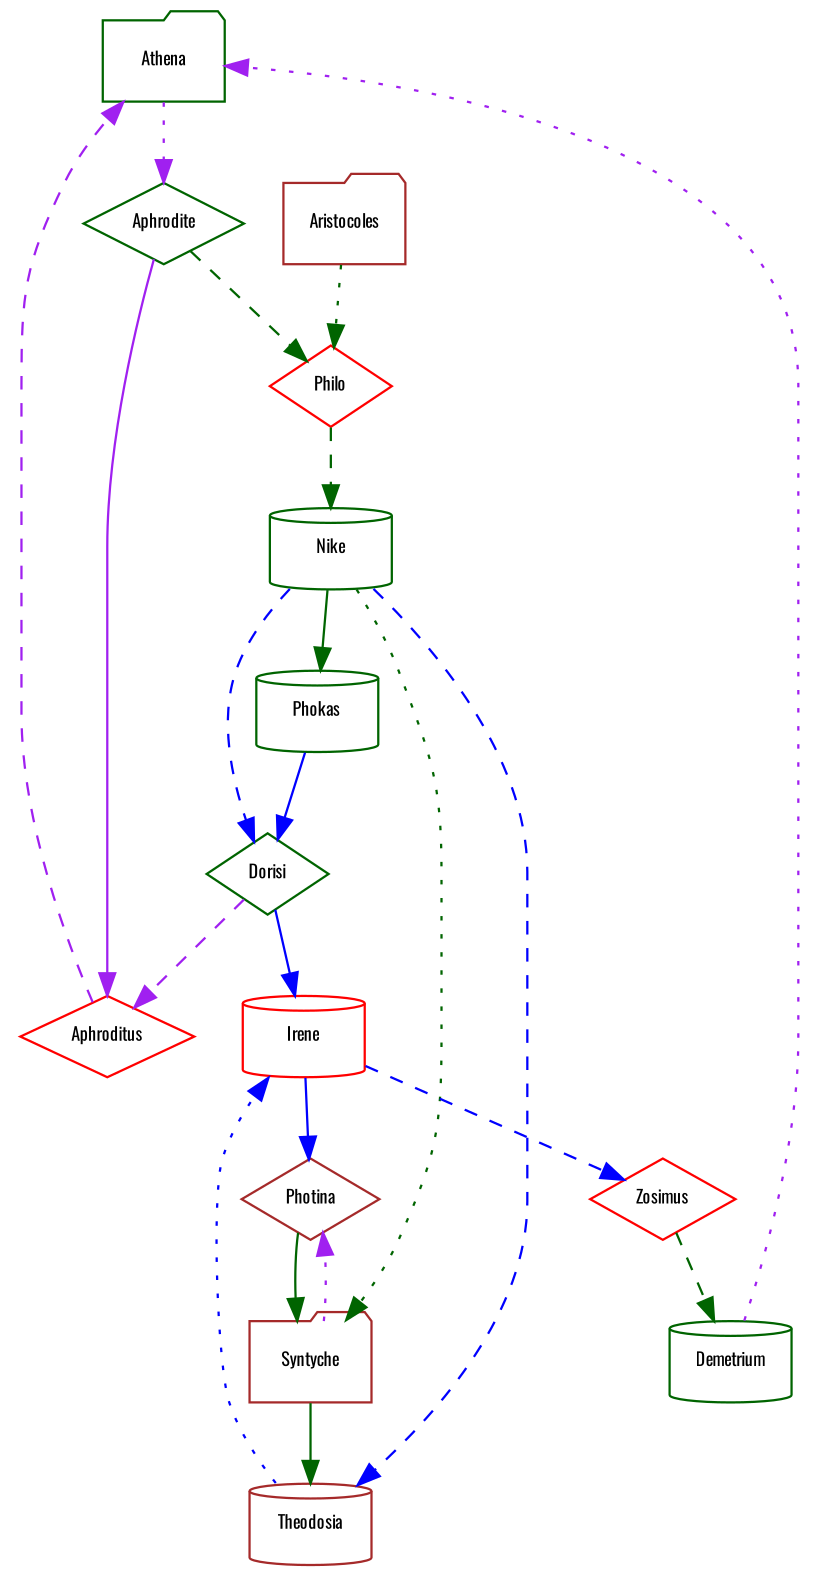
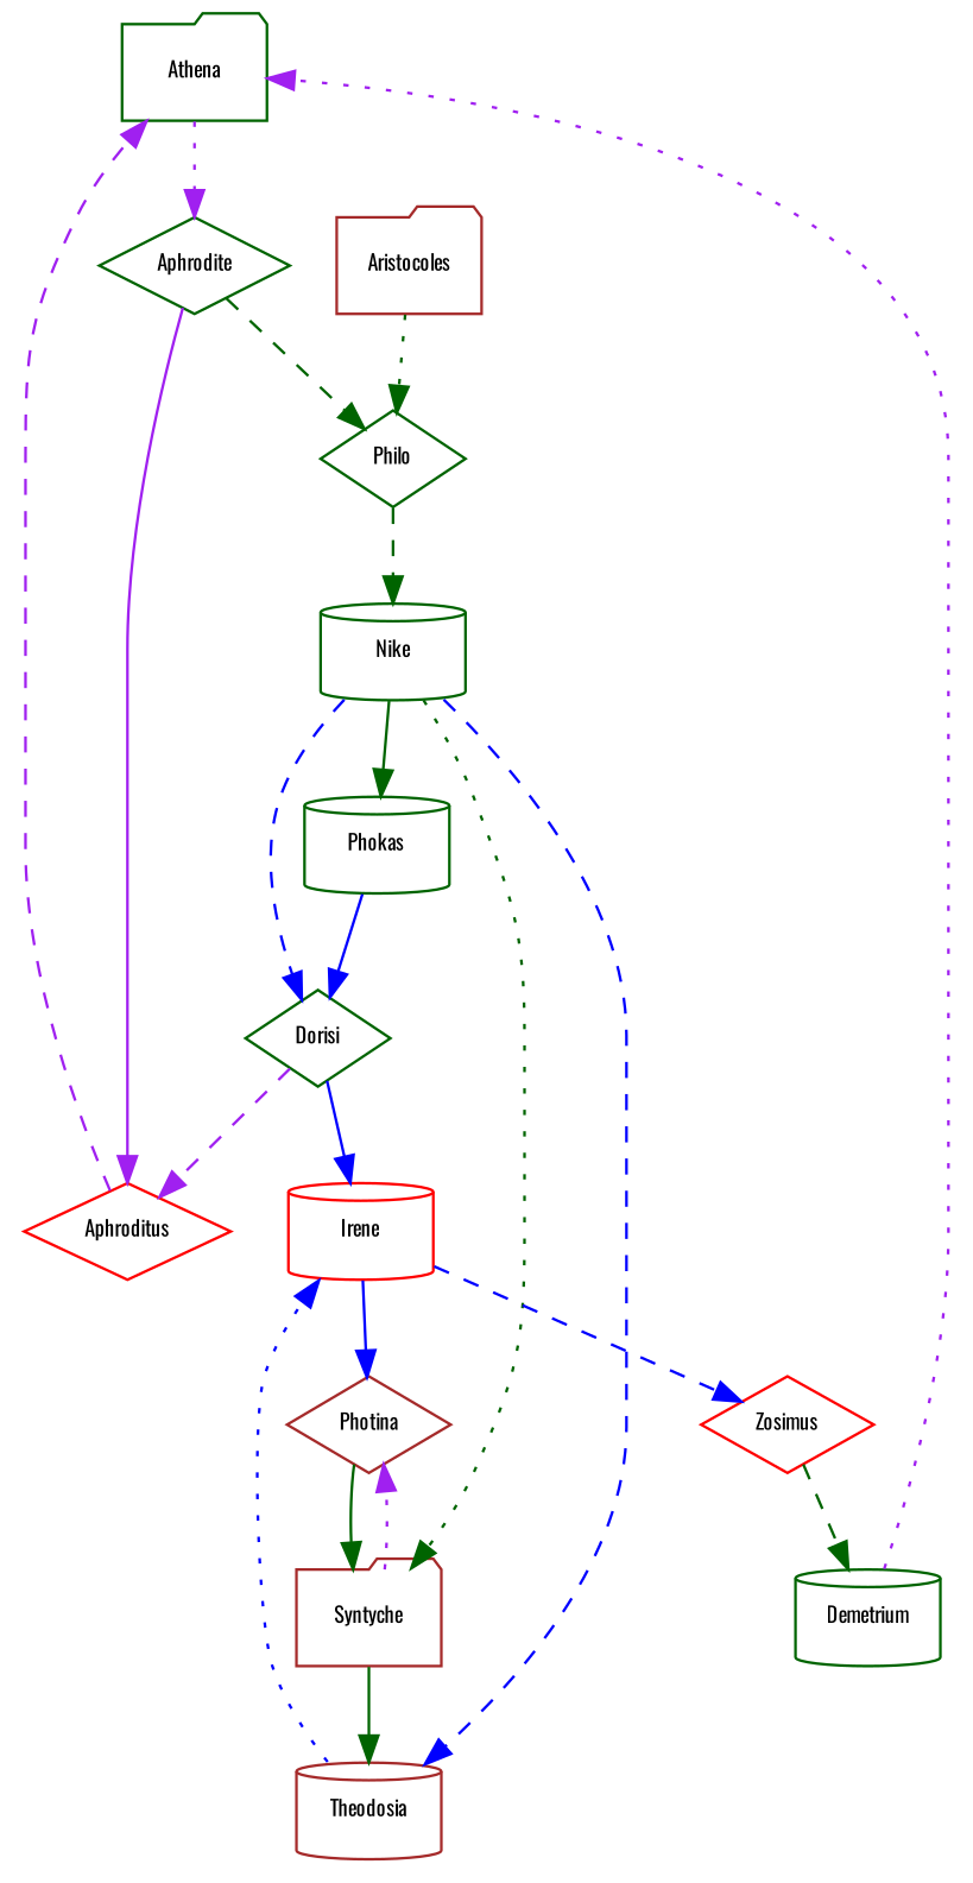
  digraph {
    fontname=Oswald
    node [color=darkgreen fontname=Oswald fontsize=8 shape=diamond]
    edge [color=darkgreen fontname=Oswald fontsize=8 style=dashed]
    n1 [label=Athena shape=folder]
    n2 [label=Aphrodite]
-   n3 [color=red label=Philo]
+   n3 [label=Philo]
    n4 [color=red label=Aphroditus]
    n5 [label=Nike shape=cylinder]
    n6 [label=Phokas shape=cylinder]
    n7 [label=Dorisi]
    n8 [color=brown label=Syntyche shape=folder]
    n9 [color=brown label=Theodosia shape=cylinder]
    n10 [color=red label=Irene shape=cylinder]
    n11 [color=brown label=Photina]
    n12 [color=brown label=Aristocoles shape=folder]
    n13 [color=red label=Zosimus]
    n14 [label=Demetrium shape=cylinder]
    n1 -> n2 [color=purple style=dotted]
    n2 -> n3
    n2 -> n4 [color=purple style=solid]
    n3 -> n5
    n4 -> n1 [color=purple]
    n5 -> n6 [style=solid]
    n5 -> n7 [color=blue]
    n5 -> n8 [style=dotted]
    n5 -> n9 [color=blue]
    n6 -> n7 [color=blue style=solid]
    n7 -> n4 [color=purple]
    n7 -> n10 [color=blue style=solid]
    n8 -> n9 [style=solid]
    n8 -> n11 [color=purple style=dotted]
    n9 -> n10 [color=blue style=dotted]
    n10 -> n11 [color=blue style=solid]
    n10 -> n13 [color=blue]
    n11 -> n8 [style=solid]
    n12 -> n3 [style=dotted]
    n13 -> n14
    n14 -> n1 [color=purple style=dotted]
  }
